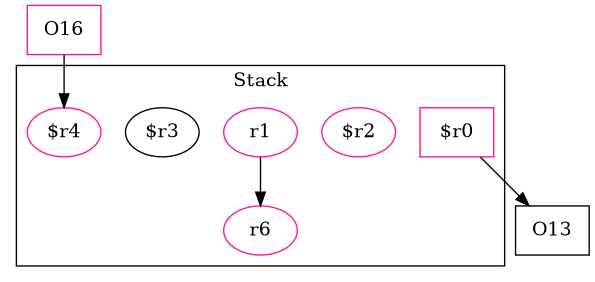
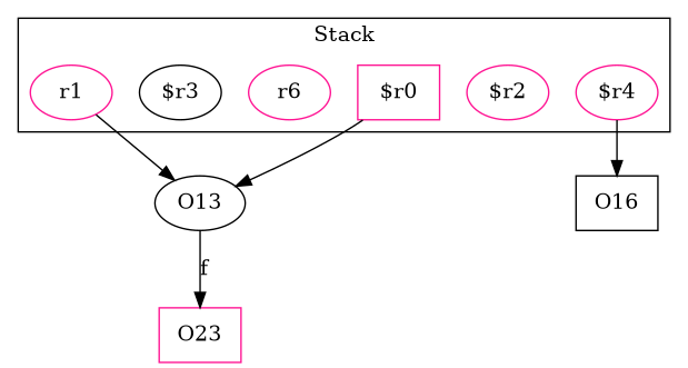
  digraph {
    rankDir=LR
    node [color=deeppink]
    edge [style=solid]
    r1
    "$r2"
    "$r0" [shape=box]
    n4 [label=r6]
    "$r3" [color=black]
    "$r4"
-   O13 [color=black shape=box]
-   O16 [shape=box]
+   O13 [color=black shape=ellipse]
+   O16 [color=black shape=box]
+   O23 [shape=box]
    subgraph cluster_1 {
      label=Stack
      r1
      "$r2"
      "$r0"
      n4
      "$r3"
      "$r4"
    }
-   r1 -> n4
+   r1 -> O13
    "$r0" -> O13
-   O16 -> "$r4"
+   "$r4" -> O16
+   O13 -> O23 [label=f weight=0.2]
  }
